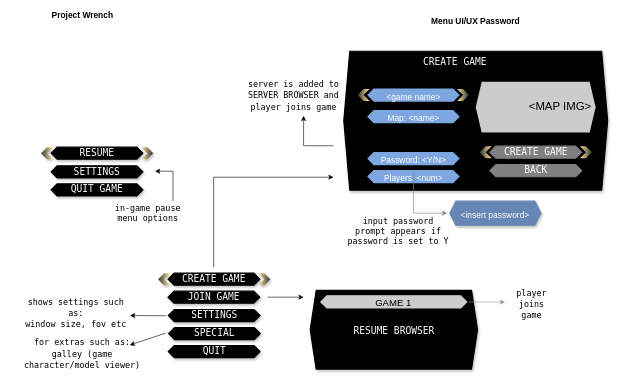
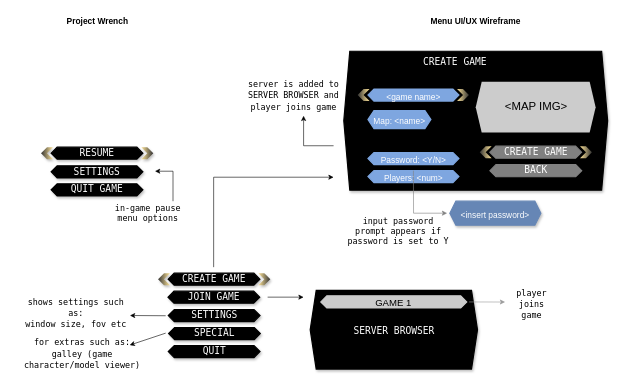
  <mxCell id="0" />
  <mxCell id="1" parent="0" />
- <mxCell id="2" value="&lt;h3&gt;&lt;font style=&quot;font-size: 14px;&quot;&gt;Project Wrench&lt;/font&gt;&lt;/h3&gt;" style="text;strokeColor=none;align=center;fillColor=none;html=1;verticalAlign=middle;whiteSpace=wrap;rounded=0;fontSize=6;" parent="1" vertex="1"><mxGeometry x="81.12" y="10" width="112" height="30" as="geometry" /></mxCell>
- <mxCell id="3" value="&lt;h3&gt;&lt;font style=&quot;font-size: 14px;&quot;&gt;Menu UI/UX Password&lt;/font&gt;&lt;/h3&gt;" style="text;strokeColor=none;align=center;fillColor=none;html=1;verticalAlign=middle;whiteSpace=wrap;rounded=0;fontSize=6;" parent="1" vertex="1"><mxGeometry x="713.62" y="20" width="157" height="30" as="geometry" /></mxCell>
+ <mxCell id="2" value="&lt;h3&gt;&lt;font style=&quot;font-size: 14px;&quot;&gt;Project Wrench&lt;/font&gt;&lt;/h3&gt;" style="text;strokeColor=none;align=center;fillColor=none;html=1;verticalAlign=middle;whiteSpace=wrap;rounded=0;fontSize=6;" parent="1" vertex="1"><mxGeometry x="106.12" y="20" width="112" height="30" as="geometry" /></mxCell>
+ <mxCell id="3" value="&lt;h3&gt;&lt;font style=&quot;font-size: 14px;&quot;&gt;Menu UI/UX Wireframe&lt;/font&gt;&lt;/h3&gt;" style="text;strokeColor=none;align=center;fillColor=none;html=1;verticalAlign=middle;whiteSpace=wrap;rounded=0;fontSize=6;" parent="1" vertex="1"><mxGeometry x="713.62" y="20" width="157" height="30" as="geometry" /></mxCell>
  <mxCell id="4" value="" style="shape=hexagon;perimeter=hexagonPerimeter2;whiteSpace=wrap;html=1;fixedSize=1;labelBackgroundColor=#FF3333;labelBorderColor=none;strokeColor=#000000;strokeWidth=2;fontSize=24;fontColor=#FF3333;fillColor=#000000;gradientColor=none;size=10;shadow=1;" parent="1" vertex="1"><mxGeometry x="279.64" y="455" width="152.98" height="20.14" as="geometry" /></mxCell>
  <mxCell id="5" value="&lt;pre&gt;&lt;font data-darkreader-inline-color=&quot;&quot; color=&quot;#ffffff&quot; style=&quot;--darkreader-inline-color:#eeecea; font-size: 16px;&quot;&gt;CREATE GAME&lt;/font&gt;&lt;/pre&gt;" style="text;strokeColor=none;align=center;fillColor=none;html=1;verticalAlign=middle;whiteSpace=wrap;rounded=0;rotation=0;" parent="1" vertex="1"><mxGeometry x="311.37" y="454" width="90" height="20" as="geometry" /></mxCell>
  <mxCell id="6" value="" style="shape=hexagon;perimeter=hexagonPerimeter2;whiteSpace=wrap;html=1;fixedSize=1;labelBackgroundColor=#FF3333;labelBorderColor=none;strokeColor=#000000;strokeWidth=2;fontSize=24;fontColor=#FF3333;fillColor=#000000;gradientColor=none;size=10;shadow=1;" parent="1" vertex="1"><mxGeometry x="279.36" y="485" width="152.98" height="20.14" as="geometry" /></mxCell>
  <mxCell id="7" value="&lt;pre&gt;&lt;font data-darkreader-inline-color=&quot;&quot; color=&quot;#ffffff&quot; style=&quot;--darkreader-inline-color:#eeecea; font-size: 16px;&quot;&gt;JOIN GAME&lt;/font&gt;&lt;/pre&gt;" style="text;strokeColor=none;align=center;fillColor=none;html=1;verticalAlign=middle;whiteSpace=wrap;rounded=0;rotation=0;" parent="1" vertex="1"><mxGeometry x="311.09" y="484" width="90" height="20" as="geometry" /></mxCell>
  <mxCell id="8" value="" style="shape=hexagon;perimeter=hexagonPerimeter2;whiteSpace=wrap;html=1;fixedSize=1;labelBackgroundColor=#FF3333;labelBorderColor=none;strokeColor=#000000;strokeWidth=2;fontSize=24;fontColor=#FF3333;fillColor=#000000;gradientColor=none;size=10;shadow=1;" parent="1" vertex="1"><mxGeometry x="279.84" y="515.63" width="152.98" height="20.14" as="geometry" /></mxCell>
  <mxCell id="9" value="&lt;pre&gt;&lt;font data-darkreader-inline-color=&quot;&quot; color=&quot;#ffffff&quot; style=&quot;--darkreader-inline-color:#eeecea; font-size: 16px;&quot;&gt;SETTINGS&lt;/font&gt;&lt;/pre&gt;" style="text;strokeColor=none;align=center;fillColor=none;html=1;verticalAlign=middle;whiteSpace=wrap;rounded=0;rotation=0;" parent="1" vertex="1"><mxGeometry x="311.57" y="514.63" width="90" height="20" as="geometry" /></mxCell>
  <mxCell id="10" value="" style="shape=hexagon;perimeter=hexagonPerimeter2;whiteSpace=wrap;html=1;fixedSize=1;labelBackgroundColor=#FF3333;labelBorderColor=none;strokeColor=#000000;strokeWidth=2;fontSize=24;fontColor=#FF3333;fillColor=#000000;gradientColor=none;size=10;shadow=1;" parent="1" vertex="1"><mxGeometry x="279.84" y="575.63" width="152.98" height="20.14" as="geometry" /></mxCell>
  <mxCell id="11" value="&lt;pre&gt;&lt;font data-darkreader-inline-color=&quot;&quot; color=&quot;#ffffff&quot; style=&quot;--darkreader-inline-color:#eeecea; font-size: 16px;&quot;&gt;QUIT&lt;/font&gt;&lt;/pre&gt;" style="text;strokeColor=none;align=center;fillColor=none;html=1;verticalAlign=middle;whiteSpace=wrap;rounded=0;rotation=0;" parent="1" vertex="1"><mxGeometry x="311.57" y="574.63" width="90" height="20" as="geometry" /></mxCell>
  <mxCell id="12" value="" style="endArrow=classic;html=1;rounded=0;fontSize=16;" parent="1" edge="1"><mxGeometry width="50" height="50" relative="1" as="geometry"><mxPoint x="355.5" y="445" as="sourcePoint" /><mxPoint x="555.5" y="295" as="targetPoint" /><Array as="points"><mxPoint x="355.5" y="295" /></Array></mxGeometry></mxCell>
  <mxCell id="13" value="" style="endArrow=classic;html=1;rounded=0;fontSize=16;" parent="1" edge="1"><mxGeometry width="50" height="50" relative="1" as="geometry"><mxPoint x="445.5" y="495" as="sourcePoint" /><mxPoint x="505.5" y="495" as="targetPoint" /></mxGeometry></mxCell>
- <mxCell id="14" value="&lt;font style=&quot;font-size: 16px;&quot; face=&quot;monospace&quot; color=&quot;#ffffff&quot;&gt;RESUME BROWSER&lt;/font&gt;" style="shape=hexagon;perimeter=hexagonPerimeter2;whiteSpace=wrap;html=1;fixedSize=1;labelBackgroundColor=#none;labelBorderColor=none;strokeColor=#000000;strokeWidth=2;fontSize=24;fontColor=#FFFFFF;fillColor=#000000;gradientColor=none;size=10;shadow=1;" parent="1" vertex="1"><mxGeometry x="516.5" y="483.86" width="279" height="131.14" as="geometry" /></mxCell>
+ <mxCell id="14" value="&lt;font style=&quot;font-size: 16px;&quot; face=&quot;monospace&quot; color=&quot;#ffffff&quot;&gt;SERVER BROWSER&lt;/font&gt;" style="shape=hexagon;perimeter=hexagonPerimeter2;whiteSpace=wrap;html=1;fixedSize=1;labelBackgroundColor=#none;labelBorderColor=none;strokeColor=#000000;strokeWidth=2;fontSize=24;fontColor=#FFFFFF;fillColor=#000000;gradientColor=none;size=10;shadow=1;" parent="1" vertex="1"><mxGeometry x="516.5" y="483.86" width="279" height="131.14" as="geometry" /></mxCell>
  <mxCell id="15" value="&lt;font color=&quot;#000000&quot; style=&quot;font-size: 16px;&quot;&gt;GAME 1&lt;/font&gt;" style="shape=hexagon;perimeter=hexagonPerimeter2;whiteSpace=wrap;html=1;fixedSize=1;labelBackgroundColor=#none;labelBorderColor=none;strokeColor=#CCCCCC;strokeWidth=2;fontSize=24;fontColor=#FFFFFF;fillColor=#CCCCCC;gradientColor=none;size=10;shadow=1;" parent="1" vertex="1"><mxGeometry x="534.2" y="492.86" width="243.3" height="20.14" as="geometry" /></mxCell>
  <mxCell id="16" value="" style="endArrow=classic;html=1;rounded=0;fontSize=16;strokeColor=#999999;" parent="1" edge="1"><mxGeometry width="50" height="50" relative="1" as="geometry"><mxPoint x="781.5" y="503" as="sourcePoint" /><mxPoint x="841.5" y="503.14" as="targetPoint" /></mxGeometry></mxCell>
  <mxCell id="17" value="&lt;font face=&quot;monospace&quot; style=&quot;font-size: 14px;&quot; color=&quot;#000000&quot;&gt;player joins game&lt;/font&gt;" style="text;strokeColor=none;align=center;fillColor=none;html=1;verticalAlign=middle;whiteSpace=wrap;rounded=0;fontSize=16;fontColor=#FFFFFF;" parent="1" vertex="1"><mxGeometry x="845.5" y="487.93" width="80" height="37.07" as="geometry" /></mxCell>
  <mxCell id="18" value="&lt;font face=&quot;monospace&quot; style=&quot;font-size: 14px;&quot; color=&quot;#000000&quot;&gt;server is added to SERVER BROWSER and player joins game&lt;/font&gt;" style="text;strokeColor=none;align=center;fillColor=none;html=1;verticalAlign=middle;whiteSpace=wrap;rounded=0;fontSize=16;fontColor=#FFFFFF;" parent="1" vertex="1"><mxGeometry x="405.5" y="128.07" width="165.75" height="60" as="geometry" /></mxCell>
  <mxCell id="19" value="" style="endArrow=classic;html=1;rounded=0;fontSize=16;" parent="1" edge="1"><mxGeometry width="50" height="50" relative="1" as="geometry"><mxPoint x="275.5" y="526" as="sourcePoint" /><mxPoint x="215.98" y="525.63" as="targetPoint" /></mxGeometry></mxCell>
  <mxCell id="20" value="" style="shape=step;perimeter=stepPerimeter;whiteSpace=wrap;html=1;fixedSize=1;labelBackgroundColor=none;strokeColor=none;fontSize=14;fontColor=#000000;fillColor=#FFE599;size=10;shadow=1;gradientColor=#333333;gradientDirection=east;" parent="1" vertex="1"><mxGeometry x="430.07" y="455.14" width="19.91" height="20" as="geometry" /></mxCell>
  <mxCell id="21" value="" style="shape=step;perimeter=stepPerimeter;whiteSpace=wrap;html=1;fixedSize=1;labelBackgroundColor=none;strokeColor=none;fontSize=14;fontColor=#000000;fillColor=#FFE599;size=10;shadow=1;rotation=-180;gradientColor=#333333;gradientDirection=east;" parent="1" vertex="1"><mxGeometry x="262.77" y="455" width="19.91" height="20" as="geometry" /></mxCell>
  <mxCell id="22" value="&lt;font face=&quot;monospace&quot; style=&quot;font-size: 14px;&quot; color=&quot;#000000&quot;&gt;shows settings such as:&lt;br&gt;window size, fov etc&lt;br&gt;&lt;/font&gt;" style="text;strokeColor=none;align=center;fillColor=none;html=1;verticalAlign=middle;whiteSpace=wrap;rounded=0;fontSize=16;fontColor=#FFFFFF;" parent="1" vertex="1"><mxGeometry x="35.5" y="497.56" width="180" height="47.07" as="geometry" /></mxCell>
  <mxCell id="23" value="" style="shape=hexagon;perimeter=hexagonPerimeter2;whiteSpace=wrap;html=1;fixedSize=1;labelBackgroundColor=#FF3333;labelBorderColor=none;strokeColor=#000000;strokeWidth=2;fontSize=24;fontColor=#FF3333;fillColor=#000000;gradientColor=none;size=10;shadow=1;" parent="1" vertex="1"><mxGeometry x="280.36" y="545.63" width="152.98" height="20.14" as="geometry" /></mxCell>
  <mxCell id="24" value="&lt;pre&gt;&lt;font data-darkreader-inline-color=&quot;&quot; color=&quot;#ffffff&quot; style=&quot;--darkreader-inline-color:#eeecea; font-size: 16px;&quot;&gt;SPECIAL&lt;/font&gt;&lt;/pre&gt;" style="text;strokeColor=none;align=center;fillColor=none;html=1;verticalAlign=middle;whiteSpace=wrap;rounded=0;rotation=0;" parent="1" vertex="1"><mxGeometry x="312.09" y="544.63" width="90" height="20" as="geometry" /></mxCell>
  <mxCell id="25" value="" style="endArrow=classic;html=1;rounded=0;fontSize=16;strokeColor=#000000;" parent="1" edge="1"><mxGeometry width="50" height="50" relative="1" as="geometry"><mxPoint x="555.5" y="242.53" as="sourcePoint" /><mxPoint x="505.5" y="192.53" as="targetPoint" /><Array as="points"><mxPoint x="505.5" y="242.53" /></Array></mxGeometry></mxCell>
  <mxCell id="26" value="" style="endArrow=classic;html=1;rounded=0;fontSize=16;" parent="1" edge="1"><mxGeometry width="50" height="50" relative="1" as="geometry"><mxPoint x="275.5" y="555" as="sourcePoint" /><mxPoint x="215.5" y="575" as="targetPoint" /></mxGeometry></mxCell>
  <mxCell id="27" value="&lt;font face=&quot;monospace&quot; style=&quot;font-size: 14px;&quot; color=&quot;#000000&quot;&gt;for extras such as:&lt;br&gt;galley (game character/model viewer)&lt;br&gt;&lt;/font&gt;" style="text;strokeColor=none;align=center;fillColor=none;html=1;verticalAlign=middle;whiteSpace=wrap;rounded=0;fontSize=16;fontColor=#FFFFFF;" parent="1" vertex="1"><mxGeometry x="20" y="565.77" width="232.5" height="47.07" as="geometry" /></mxCell>
  <mxCell id="28" value="" style="shape=hexagon;perimeter=hexagonPerimeter2;whiteSpace=wrap;html=1;fixedSize=1;labelBackgroundColor=#FF3333;labelBorderColor=none;strokeColor=#000000;strokeWidth=2;fontSize=24;fontColor=#FF3333;fillColor=#000000;gradientColor=none;size=10;shadow=1;" parent="1" vertex="1"><mxGeometry x="84.5" y="276" width="152.98" height="20.14" as="geometry" /></mxCell>
  <mxCell id="29" value="&lt;pre&gt;&lt;font data-darkreader-inline-color=&quot;&quot; color=&quot;#ffffff&quot; style=&quot;--darkreader-inline-color:#eeecea; font-size: 16px;&quot;&gt;SETTINGS&lt;/font&gt;&lt;/pre&gt;" style="text;strokeColor=none;align=center;fillColor=none;html=1;verticalAlign=middle;whiteSpace=wrap;rounded=0;rotation=0;" parent="1" vertex="1"><mxGeometry x="116.23" y="275" width="90" height="20" as="geometry" /></mxCell>
  <mxCell id="30" value="" style="shape=hexagon;perimeter=hexagonPerimeter2;whiteSpace=wrap;html=1;fixedSize=1;labelBackgroundColor=#FF3333;labelBorderColor=none;strokeColor=#000000;strokeWidth=2;fontSize=24;fontColor=#FF3333;fillColor=#000000;gradientColor=none;size=10;shadow=1;" parent="1" vertex="1"><mxGeometry x="84.5" y="306" width="152.98" height="20.14" as="geometry" /></mxCell>
  <mxCell id="31" value="&lt;pre&gt;&lt;font data-darkreader-inline-color=&quot;&quot; color=&quot;#ffffff&quot; style=&quot;--darkreader-inline-color:#eeecea; font-size: 16px;&quot;&gt;QUIT GAME&lt;/font&gt;&lt;/pre&gt;" style="text;strokeColor=none;align=center;fillColor=none;html=1;verticalAlign=middle;whiteSpace=wrap;rounded=0;rotation=0;" parent="1" vertex="1"><mxGeometry x="116.23" y="305" width="90" height="20" as="geometry" /></mxCell>
  <mxCell id="32" value="" style="shape=hexagon;perimeter=hexagonPerimeter2;whiteSpace=wrap;html=1;fixedSize=1;labelBackgroundColor=#FF3333;labelBorderColor=none;strokeColor=#000000;strokeWidth=2;fontSize=24;fontColor=#FF3333;fillColor=#000000;gradientColor=none;size=10;shadow=1;" parent="1" vertex="1"><mxGeometry x="84.5" y="244.86" width="152.98" height="20.14" as="geometry" /></mxCell>
  <mxCell id="33" value="&lt;pre&gt;&lt;font data-darkreader-inline-color=&quot;&quot; color=&quot;#ffffff&quot; style=&quot;--darkreader-inline-color:#eeecea; font-size: 16px;&quot;&gt;RESUME&lt;/font&gt;&lt;/pre&gt;" style="text;strokeColor=none;align=center;fillColor=none;html=1;verticalAlign=middle;whiteSpace=wrap;rounded=0;rotation=0;" parent="1" vertex="1"><mxGeometry x="116.23" y="243.86" width="90" height="20" as="geometry" /></mxCell>
  <mxCell id="34" value="" style="shape=step;perimeter=stepPerimeter;whiteSpace=wrap;html=1;fixedSize=1;labelBackgroundColor=none;strokeColor=none;fontSize=14;fontColor=#000000;fillColor=#FFE599;size=10;shadow=1;gradientColor=#333333;gradientDirection=east;" parent="1" vertex="1"><mxGeometry x="234.93" y="245" width="19.91" height="20" as="geometry" /></mxCell>
  <mxCell id="35" value="" style="shape=step;perimeter=stepPerimeter;whiteSpace=wrap;html=1;fixedSize=1;labelBackgroundColor=none;strokeColor=none;fontSize=14;fontColor=#000000;fillColor=#FFE599;size=10;shadow=1;rotation=-180;gradientColor=#333333;gradientDirection=east;" parent="1" vertex="1"><mxGeometry x="67.63" y="244.86" width="19.91" height="20" as="geometry" /></mxCell>
  <mxCell id="36" value="" style="shape=hexagon;perimeter=hexagonPerimeter2;whiteSpace=wrap;html=1;fixedSize=1;labelBackgroundColor=#none;labelBorderColor=none;strokeColor=#000000;strokeWidth=2;fontSize=24;fontColor=#FFFFFF;fillColor=#000000;gradientColor=none;size=10;shadow=1;" parent="1" vertex="1"><mxGeometry x="572.5" y="85" width="440" height="231.77" as="geometry" /></mxCell>
  <mxCell id="37" value="&lt;font style=&quot;font-size: 14px;&quot;&gt;Password: &amp;lt;Y/N&amp;gt;&lt;/font&gt;" style="shape=hexagon;perimeter=hexagonPerimeter2;whiteSpace=wrap;html=1;fixedSize=1;labelBackgroundColor=#none;labelBorderColor=none;strokeColor=#7EA6E0;strokeWidth=2;fontSize=24;fontColor=#FFFFFF;fillColor=#7EA6E0;gradientColor=none;size=10;shadow=1;" parent="1" vertex="1"><mxGeometry x="612.81" y="253.93" width="151.69" height="20.14" as="geometry" /></mxCell>
  <mxCell id="38" value="" style="shape=hexagon;perimeter=hexagonPerimeter2;whiteSpace=wrap;html=1;fixedSize=1;labelBackgroundColor=#FF3333;labelBorderColor=none;strokeColor=#808080;strokeWidth=2;fontSize=24;fontColor=#FF3333;fillColor=#808080;gradientColor=none;size=10;shadow=1;" parent="1" vertex="1"><mxGeometry x="816.01" y="243.21" width="152.98" height="20.14" as="geometry" /></mxCell>
  <mxCell id="39" value="&lt;pre&gt;&lt;font data-darkreader-inline-color=&quot;&quot; color=&quot;#ffffff&quot; style=&quot;--darkreader-inline-color:#eeecea; font-size: 16px;&quot;&gt;CREATE GAME&lt;/font&gt;&lt;/pre&gt;" style="text;strokeColor=none;align=center;fillColor=none;html=1;verticalAlign=middle;whiteSpace=wrap;rounded=0;rotation=0;" parent="1" vertex="1"><mxGeometry x="847.74" y="242.21" width="90" height="20" as="geometry" /></mxCell>
  <mxCell id="40" value="" style="shape=step;perimeter=stepPerimeter;whiteSpace=wrap;html=1;fixedSize=1;labelBackgroundColor=none;strokeColor=none;fontSize=14;fontColor=#000000;fillColor=#FFE599;size=10;shadow=1;gradientColor=#333333;gradientDirection=east;" parent="1" vertex="1"><mxGeometry x="966.44" y="243.35" width="19.91" height="20" as="geometry" /></mxCell>
  <mxCell id="41" value="" style="shape=step;perimeter=stepPerimeter;whiteSpace=wrap;html=1;fixedSize=1;labelBackgroundColor=none;strokeColor=none;fontSize=14;fontColor=#000000;fillColor=#FFE599;size=10;shadow=1;rotation=-180;gradientColor=#333333;gradientDirection=east;" parent="1" vertex="1"><mxGeometry x="799.14" y="243.21" width="19.91" height="20" as="geometry" /></mxCell>
  <mxCell id="42" value="" style="shape=hexagon;perimeter=hexagonPerimeter2;whiteSpace=wrap;html=1;fixedSize=1;labelBackgroundColor=#FF3333;labelBorderColor=none;strokeColor=#808080;strokeWidth=2;fontSize=24;fontColor=#FF3333;fillColor=#808080;gradientColor=none;size=10;shadow=1;" parent="1" vertex="1"><mxGeometry x="816.25" y="274.07" width="152.98" height="20.14" as="geometry" /></mxCell>
  <mxCell id="43" value="&lt;pre&gt;&lt;font data-darkreader-inline-color=&quot;&quot; color=&quot;#ffffff&quot; style=&quot;--darkreader-inline-color:#eeecea; font-size: 16px;&quot;&gt;BACK&lt;/font&gt;&lt;/pre&gt;" style="text;strokeColor=none;align=center;fillColor=none;html=1;verticalAlign=middle;whiteSpace=wrap;rounded=0;rotation=0;" parent="1" vertex="1"><mxGeometry x="847.98" y="273.07" width="90" height="20" as="geometry" /></mxCell>
  <mxCell id="44" value="&lt;pre&gt;&lt;font data-darkreader-inline-color=&quot;&quot; color=&quot;#ffffff&quot; style=&quot;--darkreader-inline-color:#eeecea; font-size: 16px;&quot;&gt;CREATE GAME&lt;/font&gt;&lt;/pre&gt;" style="text;strokeColor=none;align=center;fillColor=none;html=1;verticalAlign=middle;whiteSpace=wrap;rounded=0;rotation=0;" parent="1" vertex="1"><mxGeometry x="712.5" y="92.07" width="90" height="20" as="geometry" /></mxCell>
  <mxCell id="45" value="" style="shape=hexagon;perimeter=hexagonPerimeter2;whiteSpace=wrap;html=1;fixedSize=1;shadow=1;labelBackgroundColor=none;strokeColor=none;fontSize=9;fontColor=#000000;fillColor=#CCCCCC;gradientColor=none;gradientDirection=west;size=10;" parent="1" vertex="1"><mxGeometry x="792.5" y="136" width="200" height="84.43" as="geometry" /></mxCell>
- <mxCell id="46" value="&lt;font style=&quot;font-size: 19px;&quot;&gt;&amp;lt;MAP IMG&amp;gt;&lt;/font&gt;" style="text;strokeColor=none;align=center;fillColor=none;html=1;verticalAlign=middle;whiteSpace=wrap;rounded=0;fontSize=9;fontColor=#000000;" parent="1" vertex="1"><mxGeometry x="878.6" y="155.17" width="108.75" height="46.07" as="geometry" /></mxCell>
+ <mxCell id="46" value="&lt;font style=&quot;font-size: 19px;&quot;&gt;&amp;lt;MAP IMG&amp;gt;&lt;/font&gt;" style="text;strokeColor=none;align=center;fillColor=none;html=1;verticalAlign=middle;whiteSpace=wrap;rounded=0;fontSize=9;fontColor=#000000;" parent="1" vertex="1"><mxGeometry x="838.6" y="155.17" width="108.75" height="46.07" as="geometry" /></mxCell>
  <mxCell id="47" value="&lt;font style=&quot;font-size: 14px;&quot;&gt;Players: &amp;lt;num&amp;gt;&lt;/font&gt;" style="shape=hexagon;perimeter=hexagonPerimeter2;whiteSpace=wrap;html=1;fixedSize=1;labelBackgroundColor=#none;labelBorderColor=none;strokeColor=#7EA6E0;strokeWidth=2;fontSize=24;fontColor=#FFFFFF;fillColor=#7EA6E0;gradientColor=none;size=10;shadow=1;" parent="1" vertex="1"><mxGeometry x="612.81" y="283.93" width="151.69" height="20.14" as="geometry" /></mxCell>
- <mxCell id="48" value="&lt;font style=&quot;font-size: 14px;&quot;&gt;Map: &amp;lt;name&amp;gt;&lt;/font&gt;" style="shape=hexagon;perimeter=hexagonPerimeter2;whiteSpace=wrap;html=1;fixedSize=1;labelBackgroundColor=#none;labelBorderColor=none;strokeColor=#7EA6E0;strokeWidth=2;fontSize=24;fontColor=#FFFFFF;fillColor=#7EA6E0;gradientColor=none;size=10;shadow=1;" parent="1" vertex="1"><mxGeometry x="612.81" y="183.93" width="151.69" height="20.14" as="geometry" /></mxCell>
+ <mxCell id="48" value="&lt;font style=&quot;font-size: 14px;&quot;&gt;Map: &amp;lt;name&amp;gt;&lt;/font&gt;" style="shape=hexagon;perimeter=hexagonPerimeter2;whiteSpace=wrap;html=1;fixedSize=1;labelBackgroundColor=#none;labelBorderColor=none;strokeColor=#7EA6E0;strokeWidth=2;fontSize=24;fontColor=#FFFFFF;fillColor=#7EA6E0;gradientColor=none;size=10;shadow=1;" parent="1" vertex="1"><mxGeometry x="612.81" y="183.93" width="105" height="30" as="geometry" /></mxCell>
  <mxCell id="49" value="&lt;font style=&quot;font-size: 14px;&quot;&gt;&amp;lt;game name&amp;gt;&lt;/font&gt;" style="shape=hexagon;perimeter=hexagonPerimeter2;whiteSpace=wrap;html=1;fixedSize=1;labelBackgroundColor=#none;labelBorderColor=none;strokeColor=#7EA6E0;strokeWidth=2;fontSize=24;fontColor=#FFFFFF;fillColor=#7EA6E0;gradientColor=none;size=10;shadow=1;" parent="1" vertex="1"><mxGeometry x="612.81" y="147.93" width="151.69" height="20.14" as="geometry" /></mxCell>
  <mxCell id="50" value="&lt;font style=&quot;font-size: 14px;&quot;&gt;&amp;lt;insert password&amp;gt;&lt;br&gt;&lt;/font&gt;" style="shape=hexagon;perimeter=hexagonPerimeter2;whiteSpace=wrap;html=1;fixedSize=1;labelBackgroundColor=#none;labelBorderColor=none;strokeColor=#6686B5;strokeWidth=2;fontSize=24;fontColor=#FFFFFF;fillColor=#6686B5;gradientColor=none;size=10;shadow=1;" parent="1" vertex="1"><mxGeometry x="749.41" y="335" width="151.69" height="40" as="geometry" /></mxCell>
  <mxCell id="51" value="" style="shape=step;perimeter=stepPerimeter;whiteSpace=wrap;html=1;fixedSize=1;labelBackgroundColor=none;strokeColor=none;fontSize=14;fontColor=#000000;fillColor=#FFE599;size=10;shadow=1;rotation=-180;gradientColor=#333333;gradientDirection=east;" parent="1" vertex="1"><mxGeometry x="595.54" y="147.93" width="19.91" height="20" as="geometry" /></mxCell>
  <mxCell id="52" value="" style="shape=step;perimeter=stepPerimeter;whiteSpace=wrap;html=1;fixedSize=1;labelBackgroundColor=none;strokeColor=none;fontSize=14;fontColor=#000000;fillColor=#FFE599;size=10;shadow=1;rotation=0;gradientColor=#333333;gradientDirection=east;" parent="1" vertex="1"><mxGeometry x="761.37" y="148.07" width="19.91" height="20" as="geometry" /></mxCell>
  <mxCell id="53" value="" style="endArrow=classic;html=1;rounded=0;strokeColor=#808080;fontSize=14;fontColor=#FFFFFF;exitX=0.5;exitY=1;exitDx=0;exitDy=0;" parent="1" edge="1"><mxGeometry width="50" height="50" relative="1" as="geometry"><mxPoint x="688.655" y="284.07" as="sourcePoint" /><mxPoint x="744.81" y="355" as="targetPoint" /><Array as="points"><mxPoint x="688.81" y="355" /></Array></mxGeometry></mxCell>
  <mxCell id="54" value="&lt;font face=&quot;monospace&quot; color=&quot;#000000&quot;&gt;input password prompt appears if password is set to Y&lt;/font&gt;" style="text;strokeColor=none;align=center;fillColor=none;html=1;verticalAlign=middle;whiteSpace=wrap;rounded=0;fontSize=14;fontColor=#FFFFFF;" parent="1" vertex="1"><mxGeometry x="574.75" y="355" width="176.66" height="60" as="geometry" /></mxCell>
  <mxCell id="55" value="" style="endArrow=classic;html=1;rounded=0;fontSize=16;strokeColor=#000000;" parent="1" edge="1"><mxGeometry width="50" height="50" relative="1" as="geometry"><mxPoint x="287.72" y="335" as="sourcePoint" /><mxPoint x="257.72" y="285" as="targetPoint" /><Array as="points"><mxPoint x="287.72" y="285" /></Array></mxGeometry></mxCell>
  <mxCell id="56" value="&lt;font face=&quot;monospace&quot; color=&quot;#000000&quot;&gt;in-game pause menu options&lt;/font&gt;" style="text;strokeColor=none;align=center;fillColor=none;html=1;verticalAlign=middle;whiteSpace=wrap;rounded=0;fontSize=14;fontColor=#FFFFFF;" parent="1" vertex="1"><mxGeometry x="179.59" y="335" width="131.98" height="40" as="geometry" /></mxCell>
